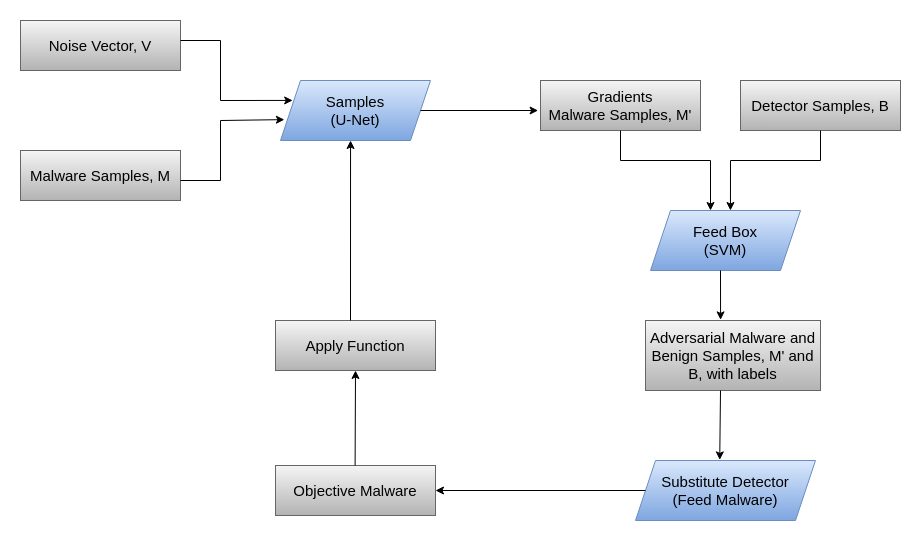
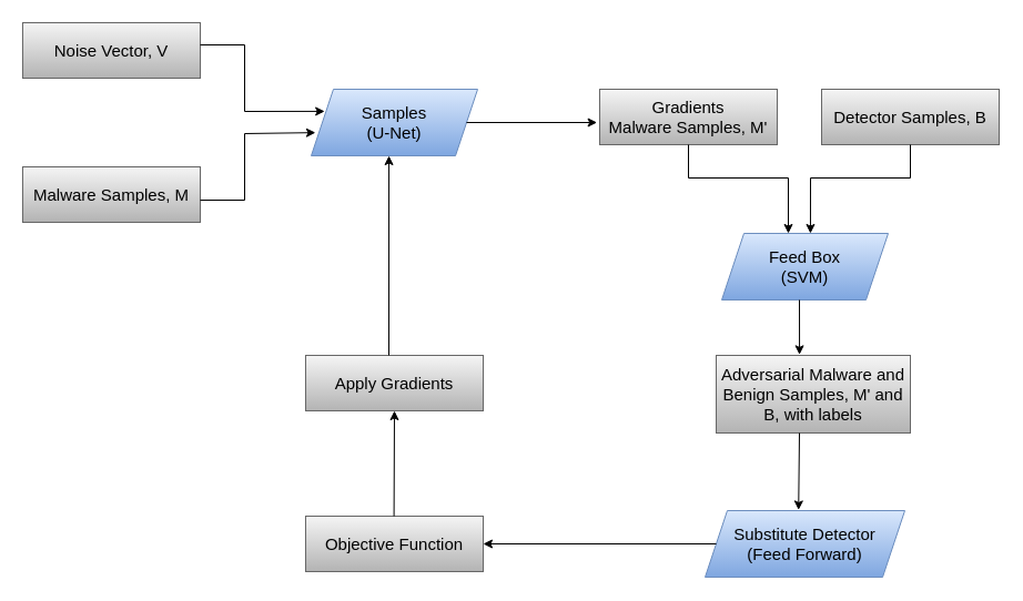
  <mxCell id="0" />
  <mxCell id="1" parent="0" />
  <mxCell id="2" value="&lt;font style=&quot;font-size: 15px;&quot;&gt;Noise Vector, V&lt;/font&gt;" style="rounded=0;whiteSpace=wrap;html=1;fillColor=#f5f5f5;gradientColor=#b3b3b3;strokeColor=#666666;" parent="1" vertex="1"><mxGeometry x="20" y="20" width="160" height="50" as="geometry" /></mxCell>
  <mxCell id="3" value="&lt;span style=&quot;font-size: 15px;&quot;&gt;Malware Samples, M&lt;/span&gt;" style="rounded=0;whiteSpace=wrap;html=1;fillColor=#f5f5f5;gradientColor=#b3b3b3;strokeColor=#666666;" parent="1" vertex="1"><mxGeometry x="20" y="150" width="160" height="50" as="geometry" /></mxCell>
  <mxCell id="4" value="&lt;font style=&quot;font-size: 15px;&quot;&gt;Samples&lt;br&gt;(U-Net)&lt;br&gt;&lt;/font&gt;" style="shape=parallelogram;perimeter=parallelogramPerimeter;whiteSpace=wrap;html=1;fixedSize=1;fillColor=#dae8fc;gradientColor=#7ea6e0;strokeColor=#6c8ebf;" parent="1" vertex="1"><mxGeometry x="280" y="80" width="150" height="60" as="geometry" /></mxCell>
  <mxCell id="5" value="&lt;span style=&quot;font-size: 15px;&quot;&gt;Gradients &lt;br&gt;Malware Samples, M'&lt;/span&gt;" style="rounded=0;whiteSpace=wrap;html=1;fillColor=#f5f5f5;gradientColor=#b3b3b3;strokeColor=#666666;" parent="1" vertex="1"><mxGeometry x="540" y="80" width="160" height="50" as="geometry" /></mxCell>
  <mxCell id="6" value="&lt;span style=&quot;font-size: 15px;&quot;&gt;Detector Samples, B&lt;/span&gt;" style="rounded=0;whiteSpace=wrap;html=1;fillColor=#f5f5f5;gradientColor=#b3b3b3;strokeColor=#666666;" parent="1" vertex="1"><mxGeometry x="740" y="80" width="160" height="50" as="geometry" /></mxCell>
  <mxCell id="7" value="&lt;font style=&quot;font-size: 15px;&quot;&gt;Feed Box&lt;br&gt;(SVM)&lt;br&gt;&lt;/font&gt;" style="shape=parallelogram;perimeter=parallelogramPerimeter;whiteSpace=wrap;html=1;fixedSize=1;fillColor=#dae8fc;gradientColor=#7ea6e0;strokeColor=#6c8ebf;" parent="1" vertex="1"><mxGeometry x="650" y="210" width="150" height="60" as="geometry" /></mxCell>
  <mxCell id="8" value="&lt;span style=&quot;font-size: 15px;&quot;&gt;Adversarial Malware and Benign Samples, M' and B, with labels&lt;/span&gt;" style="rounded=0;whiteSpace=wrap;html=1;fillColor=#f5f5f5;gradientColor=#b3b3b3;strokeColor=#666666;" parent="1" vertex="1"><mxGeometry x="645" y="320" width="175" height="70" as="geometry" /></mxCell>
- <mxCell id="9" value="&lt;font style=&quot;font-size: 15px;&quot;&gt;Substitute Detector&lt;br&gt;(Feed Malware)&lt;br&gt;&lt;/font&gt;" style="shape=parallelogram;perimeter=parallelogramPerimeter;whiteSpace=wrap;html=1;fixedSize=1;fillColor=#dae8fc;gradientColor=#7ea6e0;strokeColor=#6c8ebf;" parent="1" vertex="1"><mxGeometry x="635" y="460" width="180" height="60" as="geometry" /></mxCell>
- <mxCell id="10" value="&lt;span style=&quot;font-size: 15px;&quot;&gt;Objective Malware&lt;/span&gt;" style="rounded=0;whiteSpace=wrap;html=1;fillColor=#f5f5f5;gradientColor=#b3b3b3;strokeColor=#666666;" parent="1" vertex="1"><mxGeometry x="275" y="465" width="160" height="50" as="geometry" /></mxCell>
- <mxCell id="11" value="&lt;span style=&quot;font-size: 15px;&quot;&gt;Apply Function&lt;/span&gt;" style="rounded=0;whiteSpace=wrap;html=1;fillColor=#f5f5f5;gradientColor=#b3b3b3;strokeColor=#666666;" parent="1" vertex="1"><mxGeometry x="275" y="320" width="160" height="50" as="geometry" /></mxCell>
+ <mxCell id="9" value="&lt;font style=&quot;font-size: 15px;&quot;&gt;Substitute Detector&lt;br&gt;(Feed Forward)&lt;br&gt;&lt;/font&gt;" style="shape=parallelogram;perimeter=parallelogramPerimeter;whiteSpace=wrap;html=1;fixedSize=1;fillColor=#dae8fc;gradientColor=#7ea6e0;strokeColor=#6c8ebf;" parent="1" vertex="1"><mxGeometry x="635" y="460" width="180" height="60" as="geometry" /></mxCell>
+ <mxCell id="10" value="&lt;span style=&quot;font-size: 15px;&quot;&gt;Objective Function&lt;/span&gt;" style="rounded=0;whiteSpace=wrap;html=1;fillColor=#f5f5f5;gradientColor=#b3b3b3;strokeColor=#666666;" parent="1" vertex="1"><mxGeometry x="275" y="465" width="160" height="50" as="geometry" /></mxCell>
+ <mxCell id="11" value="&lt;span style=&quot;font-size: 15px;&quot;&gt;Apply Gradients&lt;/span&gt;" style="rounded=0;whiteSpace=wrap;html=1;fillColor=#f5f5f5;gradientColor=#b3b3b3;strokeColor=#666666;" parent="1" vertex="1"><mxGeometry x="275" y="320" width="160" height="50" as="geometry" /></mxCell>
  <mxCell id="12" value="" style="endArrow=none;html=1;rounded=0;" parent="1" edge="1"><mxGeometry width="50" height="50" relative="1" as="geometry"><mxPoint x="180" y="40" as="sourcePoint" /><mxPoint x="220" y="40" as="targetPoint" /></mxGeometry></mxCell>
  <mxCell id="13" value="" style="endArrow=none;html=1;rounded=0;" parent="1" edge="1"><mxGeometry width="50" height="50" relative="1" as="geometry"><mxPoint x="220" y="100" as="sourcePoint" /><mxPoint x="220" y="40" as="targetPoint" /></mxGeometry></mxCell>
  <mxCell id="14" value="" style="endArrow=classic;html=1;rounded=0;entryX=0.081;entryY=0.332;entryDx=0;entryDy=0;entryPerimeter=0;" parent="1" target="4" edge="1"><mxGeometry width="50" height="50" relative="1" as="geometry"><mxPoint x="220" y="100" as="sourcePoint" /><mxPoint x="270" y="50" as="targetPoint" /></mxGeometry></mxCell>
  <mxCell id="15" value="" style="endArrow=none;html=1;rounded=0;" parent="1" edge="1"><mxGeometry width="50" height="50" relative="1" as="geometry"><mxPoint x="180" y="180" as="sourcePoint" /><mxPoint x="220" y="180" as="targetPoint" /></mxGeometry></mxCell>
  <mxCell id="16" value="" style="endArrow=none;html=1;rounded=0;" parent="1" edge="1"><mxGeometry width="50" height="50" relative="1" as="geometry"><mxPoint x="220" y="180" as="sourcePoint" /><mxPoint x="220" y="120" as="targetPoint" /></mxGeometry></mxCell>
  <mxCell id="17" value="" style="endArrow=classic;html=1;rounded=0;entryX=0.026;entryY=0.652;entryDx=0;entryDy=0;entryPerimeter=0;" parent="1" target="4" edge="1"><mxGeometry width="50" height="50" relative="1" as="geometry"><mxPoint x="220" y="120" as="sourcePoint" /><mxPoint x="270" y="70" as="targetPoint" /></mxGeometry></mxCell>
  <mxCell id="18" value="" style="endArrow=classic;html=1;rounded=0;entryX=-0.015;entryY=0.6;entryDx=0;entryDy=0;entryPerimeter=0;" parent="1" target="5" edge="1"><mxGeometry width="50" height="50" relative="1" as="geometry"><mxPoint x="420" y="110" as="sourcePoint" /><mxPoint x="470" y="60" as="targetPoint" /></mxGeometry></mxCell>
  <mxCell id="19" value="" style="endArrow=none;html=1;rounded=0;" parent="1" edge="1"><mxGeometry width="50" height="50" relative="1" as="geometry"><mxPoint x="620" y="160" as="sourcePoint" /><mxPoint x="620" y="130" as="targetPoint" /></mxGeometry></mxCell>
  <mxCell id="20" value="" style="endArrow=none;html=1;rounded=0;" parent="1" edge="1"><mxGeometry width="50" height="50" relative="1" as="geometry"><mxPoint x="620" y="160" as="sourcePoint" /><mxPoint x="710" y="160" as="targetPoint" /></mxGeometry></mxCell>
  <mxCell id="21" value="" style="endArrow=none;html=1;rounded=0;" parent="1" edge="1"><mxGeometry width="50" height="50" relative="1" as="geometry"><mxPoint x="820" y="160" as="sourcePoint" /><mxPoint x="820" y="130" as="targetPoint" /></mxGeometry></mxCell>
  <mxCell id="22" value="" style="endArrow=none;html=1;rounded=0;" parent="1" edge="1"><mxGeometry width="50" height="50" relative="1" as="geometry"><mxPoint x="730" y="160" as="sourcePoint" /><mxPoint x="820" y="160" as="targetPoint" /></mxGeometry></mxCell>
  <mxCell id="23" value="" style="endArrow=classic;html=1;rounded=0;entryX=0.4;entryY=0;entryDx=0;entryDy=0;entryPerimeter=0;" parent="1" target="7" edge="1"><mxGeometry width="50" height="50" relative="1" as="geometry"><mxPoint x="710" y="160" as="sourcePoint" /><mxPoint x="760" y="110" as="targetPoint" /></mxGeometry></mxCell>
  <mxCell id="24" value="" style="endArrow=classic;html=1;rounded=0;entryX=0.533;entryY=0;entryDx=0;entryDy=0;entryPerimeter=0;" parent="1" target="7" edge="1"><mxGeometry width="50" height="50" relative="1" as="geometry"><mxPoint x="730" y="160" as="sourcePoint" /><mxPoint x="780" y="110" as="targetPoint" /></mxGeometry></mxCell>
  <mxCell id="25" value="" style="endArrow=classic;html=1;rounded=0;entryX=0.429;entryY=-0.009;entryDx=0;entryDy=0;entryPerimeter=0;" parent="1" target="8" edge="1"><mxGeometry width="50" height="50" relative="1" as="geometry"><mxPoint x="720" y="270" as="sourcePoint" /><mxPoint x="770" y="220" as="targetPoint" /></mxGeometry></mxCell>
  <mxCell id="26" value="" style="endArrow=classic;html=1;rounded=0;entryX=0.468;entryY=-0.01;entryDx=0;entryDy=0;entryPerimeter=0;" parent="1" target="9" edge="1"><mxGeometry width="50" height="50" relative="1" as="geometry"><mxPoint x="720" y="390" as="sourcePoint" /><mxPoint x="770" y="340" as="targetPoint" /></mxGeometry></mxCell>
  <mxCell id="27" value="" style="endArrow=classic;html=1;rounded=0;entryX=1;entryY=0.5;entryDx=0;entryDy=0;" parent="1" target="10" edge="1"><mxGeometry width="50" height="50" relative="1" as="geometry"><mxPoint x="645" y="490" as="sourcePoint" /><mxPoint x="695" y="440" as="targetPoint" /></mxGeometry></mxCell>
  <mxCell id="28" value="" style="endArrow=classic;html=1;rounded=0;entryX=0.5;entryY=1;entryDx=0;entryDy=0;" parent="1" target="11" edge="1"><mxGeometry width="50" height="50" relative="1" as="geometry"><mxPoint x="354.6" y="465" as="sourcePoint" /><mxPoint x="354.6" y="380" as="targetPoint" /></mxGeometry></mxCell>
  <mxCell id="29" value="" style="endArrow=classic;html=1;rounded=0;entryX=0.467;entryY=1;entryDx=0;entryDy=0;entryPerimeter=0;" parent="1" target="4" edge="1"><mxGeometry width="50" height="50" relative="1" as="geometry"><mxPoint x="350" y="320" as="sourcePoint" /><mxPoint x="400" y="270" as="targetPoint" /></mxGeometry></mxCell>
